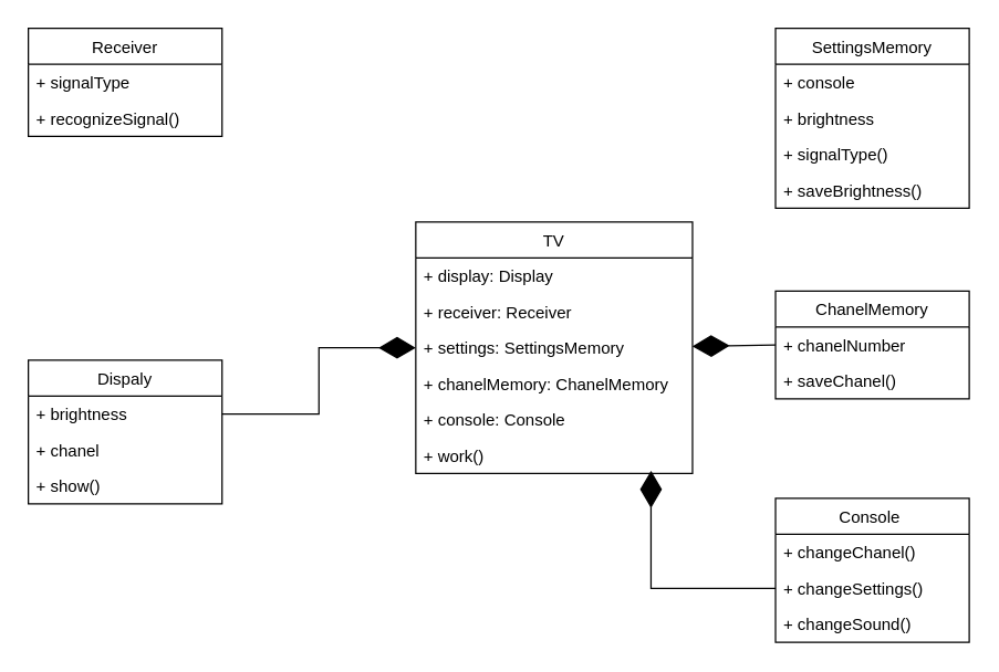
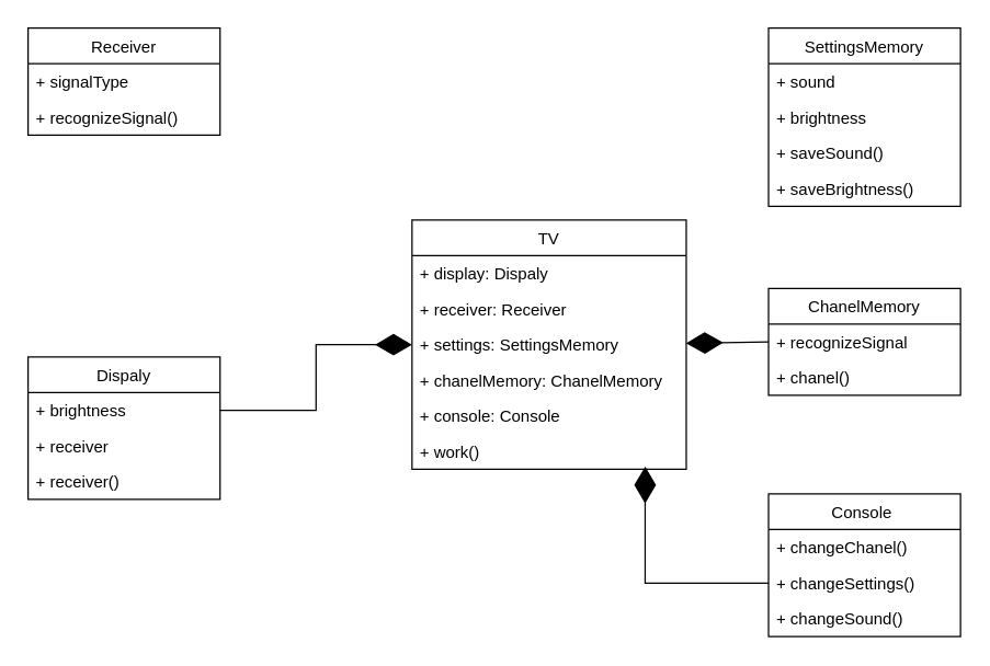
  <mxCell id="0" />
  <mxCell id="1" parent="0" />
  <mxCell id="2" value="Receiver" style="swimlane;fontStyle=0;childLayout=stackLayout;horizontal=1;startSize=26;fillColor=none;horizontalStack=0;resizeParent=1;resizeParentMax=0;resizeLast=0;collapsible=1;marginBottom=0;" vertex="1" parent="1"><mxGeometry x="20" y="20" width="140" height="78" as="geometry" /></mxCell>
  <mxCell id="3" value="+ signalType" style="text;strokeColor=none;fillColor=none;align=left;verticalAlign=top;spacingLeft=4;spacingRight=4;overflow=hidden;rotatable=0;points=[[0,0.5],[1,0.5]];portConstraint=eastwest;" vertex="1" parent="2"><mxGeometry y="26" width="140" height="26" as="geometry" /></mxCell>
  <mxCell id="4" value="+ recognizeSignal()" style="text;strokeColor=none;fillColor=none;align=left;verticalAlign=top;spacingLeft=4;spacingRight=4;overflow=hidden;rotatable=0;points=[[0,0.5],[1,0.5]];portConstraint=eastwest;" vertex="1" parent="2"><mxGeometry y="52" width="140" height="26" as="geometry" /></mxCell>
  <mxCell id="5" value="SettingsMemory" style="swimlane;fontStyle=0;childLayout=stackLayout;horizontal=1;startSize=26;fillColor=none;horizontalStack=0;resizeParent=1;resizeParentMax=0;resizeLast=0;collapsible=1;marginBottom=0;" vertex="1" parent="1"><mxGeometry x="560" y="20" width="140" height="130" as="geometry" /></mxCell>
- <mxCell id="6" value="+ console" style="text;strokeColor=none;fillColor=none;align=left;verticalAlign=top;spacingLeft=4;spacingRight=4;overflow=hidden;rotatable=0;points=[[0,0.5],[1,0.5]];portConstraint=eastwest;" vertex="1" parent="5"><mxGeometry y="26" width="140" height="26" as="geometry" /></mxCell>
+ <mxCell id="6" value="+ sound" style="text;strokeColor=none;fillColor=none;align=left;verticalAlign=top;spacingLeft=4;spacingRight=4;overflow=hidden;rotatable=0;points=[[0,0.5],[1,0.5]];portConstraint=eastwest;" vertex="1" parent="5"><mxGeometry y="26" width="140" height="26" as="geometry" /></mxCell>
  <mxCell id="7" value="+ brightness" style="text;strokeColor=none;fillColor=none;align=left;verticalAlign=top;spacingLeft=4;spacingRight=4;overflow=hidden;rotatable=0;points=[[0,0.5],[1,0.5]];portConstraint=eastwest;" vertex="1" parent="5"><mxGeometry y="52" width="140" height="26" as="geometry" /></mxCell>
- <mxCell id="8" value="+ signalType()" style="text;strokeColor=none;fillColor=none;align=left;verticalAlign=top;spacingLeft=4;spacingRight=4;overflow=hidden;rotatable=0;points=[[0,0.5],[1,0.5]];portConstraint=eastwest;" vertex="1" parent="5"><mxGeometry y="78" width="140" height="26" as="geometry" /></mxCell>
+ <mxCell id="8" value="+ saveSound()" style="text;strokeColor=none;fillColor=none;align=left;verticalAlign=top;spacingLeft=4;spacingRight=4;overflow=hidden;rotatable=0;points=[[0,0.5],[1,0.5]];portConstraint=eastwest;" vertex="1" parent="5"><mxGeometry y="78" width="140" height="26" as="geometry" /></mxCell>
  <mxCell id="9" value="+ saveBrightness()" style="text;strokeColor=none;fillColor=none;align=left;verticalAlign=top;spacingLeft=4;spacingRight=4;overflow=hidden;rotatable=0;points=[[0,0.5],[1,0.5]];portConstraint=eastwest;" vertex="1" parent="5"><mxGeometry y="104" width="140" height="26" as="geometry" /></mxCell>
  <mxCell id="10" value="ChanelMemory" style="swimlane;fontStyle=0;childLayout=stackLayout;horizontal=1;startSize=26;fillColor=none;horizontalStack=0;resizeParent=1;resizeParentMax=0;resizeLast=0;collapsible=1;marginBottom=0;" vertex="1" parent="1"><mxGeometry x="560" y="210" width="140" height="78" as="geometry" /></mxCell>
- <mxCell id="11" value="+ chanelNumber" style="text;strokeColor=none;fillColor=none;align=left;verticalAlign=top;spacingLeft=4;spacingRight=4;overflow=hidden;rotatable=0;points=[[0,0.5],[1,0.5]];portConstraint=eastwest;" vertex="1" parent="10"><mxGeometry y="26" width="140" height="26" as="geometry" /></mxCell>
- <mxCell id="12" value="+ saveChanel()" style="text;strokeColor=none;fillColor=none;align=left;verticalAlign=top;spacingLeft=4;spacingRight=4;overflow=hidden;rotatable=0;points=[[0,0.5],[1,0.5]];portConstraint=eastwest;" vertex="1" parent="10"><mxGeometry y="52" width="140" height="26" as="geometry" /></mxCell>
+ <mxCell id="11" value="+ recognizeSignal" style="text;strokeColor=none;fillColor=none;align=left;verticalAlign=top;spacingLeft=4;spacingRight=4;overflow=hidden;rotatable=0;points=[[0,0.5],[1,0.5]];portConstraint=eastwest;" vertex="1" parent="10"><mxGeometry y="26" width="140" height="26" as="geometry" /></mxCell>
+ <mxCell id="12" value="+ chanel()" style="text;strokeColor=none;fillColor=none;align=left;verticalAlign=top;spacingLeft=4;spacingRight=4;overflow=hidden;rotatable=0;points=[[0,0.5],[1,0.5]];portConstraint=eastwest;" vertex="1" parent="10"><mxGeometry y="52" width="140" height="26" as="geometry" /></mxCell>
  <mxCell id="13" value="Console " style="swimlane;fontStyle=0;childLayout=stackLayout;horizontal=1;startSize=26;fillColor=none;horizontalStack=0;resizeParent=1;resizeParentMax=0;resizeLast=0;collapsible=1;marginBottom=0;" vertex="1" parent="1"><mxGeometry x="560" y="360" width="140" height="104" as="geometry" /></mxCell>
  <mxCell id="14" value="+ changeChanel()" style="text;strokeColor=none;fillColor=none;align=left;verticalAlign=top;spacingLeft=4;spacingRight=4;overflow=hidden;rotatable=0;points=[[0,0.5],[1,0.5]];portConstraint=eastwest;" vertex="1" parent="13"><mxGeometry y="26" width="140" height="26" as="geometry" /></mxCell>
  <mxCell id="15" value="+ changeSettings()" style="text;strokeColor=none;fillColor=none;align=left;verticalAlign=top;spacingLeft=4;spacingRight=4;overflow=hidden;rotatable=0;points=[[0,0.5],[1,0.5]];portConstraint=eastwest;" vertex="1" parent="13"><mxGeometry y="52" width="140" height="26" as="geometry" /></mxCell>
  <mxCell id="16" value="+ changeSound()" style="text;strokeColor=none;fillColor=none;align=left;verticalAlign=top;spacingLeft=4;spacingRight=4;overflow=hidden;rotatable=0;points=[[0,0.5],[1,0.5]];portConstraint=eastwest;" vertex="1" parent="13"><mxGeometry y="78" width="140" height="26" as="geometry" /></mxCell>
  <mxCell id="17" value="Dispaly" style="swimlane;fontStyle=0;childLayout=stackLayout;horizontal=1;startSize=26;fillColor=none;horizontalStack=0;resizeParent=1;resizeParentMax=0;resizeLast=0;collapsible=1;marginBottom=0;" vertex="1" parent="1"><mxGeometry x="20" y="260" width="140" height="104" as="geometry" /></mxCell>
  <mxCell id="18" value="+ brightness" style="text;strokeColor=none;fillColor=none;align=left;verticalAlign=top;spacingLeft=4;spacingRight=4;overflow=hidden;rotatable=0;points=[[0,0.5],[1,0.5]];portConstraint=eastwest;" vertex="1" parent="17"><mxGeometry y="26" width="140" height="26" as="geometry" /></mxCell>
- <mxCell id="19" value="+ chanel" style="text;strokeColor=none;fillColor=none;align=left;verticalAlign=top;spacingLeft=4;spacingRight=4;overflow=hidden;rotatable=0;points=[[0,0.5],[1,0.5]];portConstraint=eastwest;" vertex="1" parent="17"><mxGeometry y="52" width="140" height="26" as="geometry" /></mxCell>
- <mxCell id="20" value="+ show()" style="text;strokeColor=none;fillColor=none;align=left;verticalAlign=top;spacingLeft=4;spacingRight=4;overflow=hidden;rotatable=0;points=[[0,0.5],[1,0.5]];portConstraint=eastwest;" vertex="1" parent="17"><mxGeometry y="78" width="140" height="26" as="geometry" /></mxCell>
+ <mxCell id="19" value="+ receiver" style="text;strokeColor=none;fillColor=none;align=left;verticalAlign=top;spacingLeft=4;spacingRight=4;overflow=hidden;rotatable=0;points=[[0,0.5],[1,0.5]];portConstraint=eastwest;" vertex="1" parent="17"><mxGeometry y="52" width="140" height="26" as="geometry" /></mxCell>
+ <mxCell id="20" value="+ receiver()" style="text;strokeColor=none;fillColor=none;align=left;verticalAlign=top;spacingLeft=4;spacingRight=4;overflow=hidden;rotatable=0;points=[[0,0.5],[1,0.5]];portConstraint=eastwest;" vertex="1" parent="17"><mxGeometry y="78" width="140" height="26" as="geometry" /></mxCell>
  <mxCell id="21" value="TV" style="swimlane;fontStyle=0;childLayout=stackLayout;horizontal=1;startSize=26;fillColor=none;horizontalStack=0;resizeParent=1;resizeParentMax=0;resizeLast=0;collapsible=1;marginBottom=0;" vertex="1" parent="1"><mxGeometry x="300" y="160" width="200" height="182" as="geometry" /></mxCell>
- <mxCell id="22" value="+ display: Display" style="text;strokeColor=none;fillColor=none;align=left;verticalAlign=top;spacingLeft=4;spacingRight=4;overflow=hidden;rotatable=0;points=[[0,0.5],[1,0.5]];portConstraint=eastwest;" vertex="1" parent="21"><mxGeometry y="26" width="200" height="26" as="geometry" /></mxCell>
+ <mxCell id="22" value="+ display: Dispaly" style="text;strokeColor=none;fillColor=none;align=left;verticalAlign=top;spacingLeft=4;spacingRight=4;overflow=hidden;rotatable=0;points=[[0,0.5],[1,0.5]];portConstraint=eastwest;" vertex="1" parent="21"><mxGeometry y="26" width="200" height="26" as="geometry" /></mxCell>
  <mxCell id="23" value="+ receiver: Receiver" style="text;strokeColor=none;fillColor=none;align=left;verticalAlign=top;spacingLeft=4;spacingRight=4;overflow=hidden;rotatable=0;points=[[0,0.5],[1,0.5]];portConstraint=eastwest;" vertex="1" parent="21"><mxGeometry y="52" width="200" height="26" as="geometry" /></mxCell>
  <mxCell id="24" value="+ settings: SettingsMemory" style="text;strokeColor=none;fillColor=none;align=left;verticalAlign=top;spacingLeft=4;spacingRight=4;overflow=hidden;rotatable=0;points=[[0,0.5],[1,0.5]];portConstraint=eastwest;" vertex="1" parent="21"><mxGeometry y="78" width="200" height="26" as="geometry" /></mxCell>
  <mxCell id="25" value="+ chanelMemory: ChanelMemory" style="text;strokeColor=none;fillColor=none;align=left;verticalAlign=top;spacingLeft=4;spacingRight=4;overflow=hidden;rotatable=0;points=[[0,0.5],[1,0.5]];portConstraint=eastwest;" vertex="1" parent="21"><mxGeometry y="104" width="200" height="26" as="geometry" /></mxCell>
  <mxCell id="26" value="+ console: Console" style="text;strokeColor=none;fillColor=none;align=left;verticalAlign=top;spacingLeft=4;spacingRight=4;overflow=hidden;rotatable=0;points=[[0,0.5],[1,0.5]];portConstraint=eastwest;" vertex="1" parent="21"><mxGeometry y="130" width="200" height="26" as="geometry" /></mxCell>
  <mxCell id="27" value="+ work()" style="text;strokeColor=none;fillColor=none;align=left;verticalAlign=top;spacingLeft=4;spacingRight=4;overflow=hidden;rotatable=0;points=[[0,0.5],[1,0.5]];portConstraint=eastwest;" vertex="1" parent="21"><mxGeometry y="156" width="200" height="26" as="geometry" /></mxCell>
  <mxCell id="28" value="" style="endArrow=diamondThin;endFill=1;endSize=24;html=1;rounded=0;exitX=1;exitY=0.5;exitDx=0;exitDy=0;entryX=0;entryY=0.5;entryDx=0;entryDy=0;edgeStyle=orthogonalEdgeStyle;" edge="1" parent="1" source="18" target="24"><mxGeometry width="160" relative="1" as="geometry"><mxPoint x="170" y="95" as="sourcePoint" /><mxPoint x="310" y="235" as="targetPoint" /></mxGeometry></mxCell>
  <mxCell id="29" value="" style="endArrow=diamondThin;endFill=1;endSize=24;html=1;rounded=0;exitX=0;exitY=0.5;exitDx=0;exitDy=0;" edge="1" parent="1" source="11"><mxGeometry width="160" relative="1" as="geometry"><mxPoint x="190" y="115" as="sourcePoint" /><mxPoint x="500" y="250" as="targetPoint" /></mxGeometry></mxCell>
  <mxCell id="30" value="" style="endArrow=diamondThin;endFill=1;endSize=24;html=1;rounded=0;exitX=0;exitY=0.5;exitDx=0;exitDy=0;edgeStyle=orthogonalEdgeStyle;" edge="1" parent="1" source="15"><mxGeometry width="160" relative="1" as="geometry"><mxPoint x="370" y="342" as="sourcePoint" /><mxPoint x="470" y="340" as="targetPoint" /><Array as="points"><mxPoint x="470" y="425" /><mxPoint x="470" y="340" /></Array></mxGeometry></mxCell>
